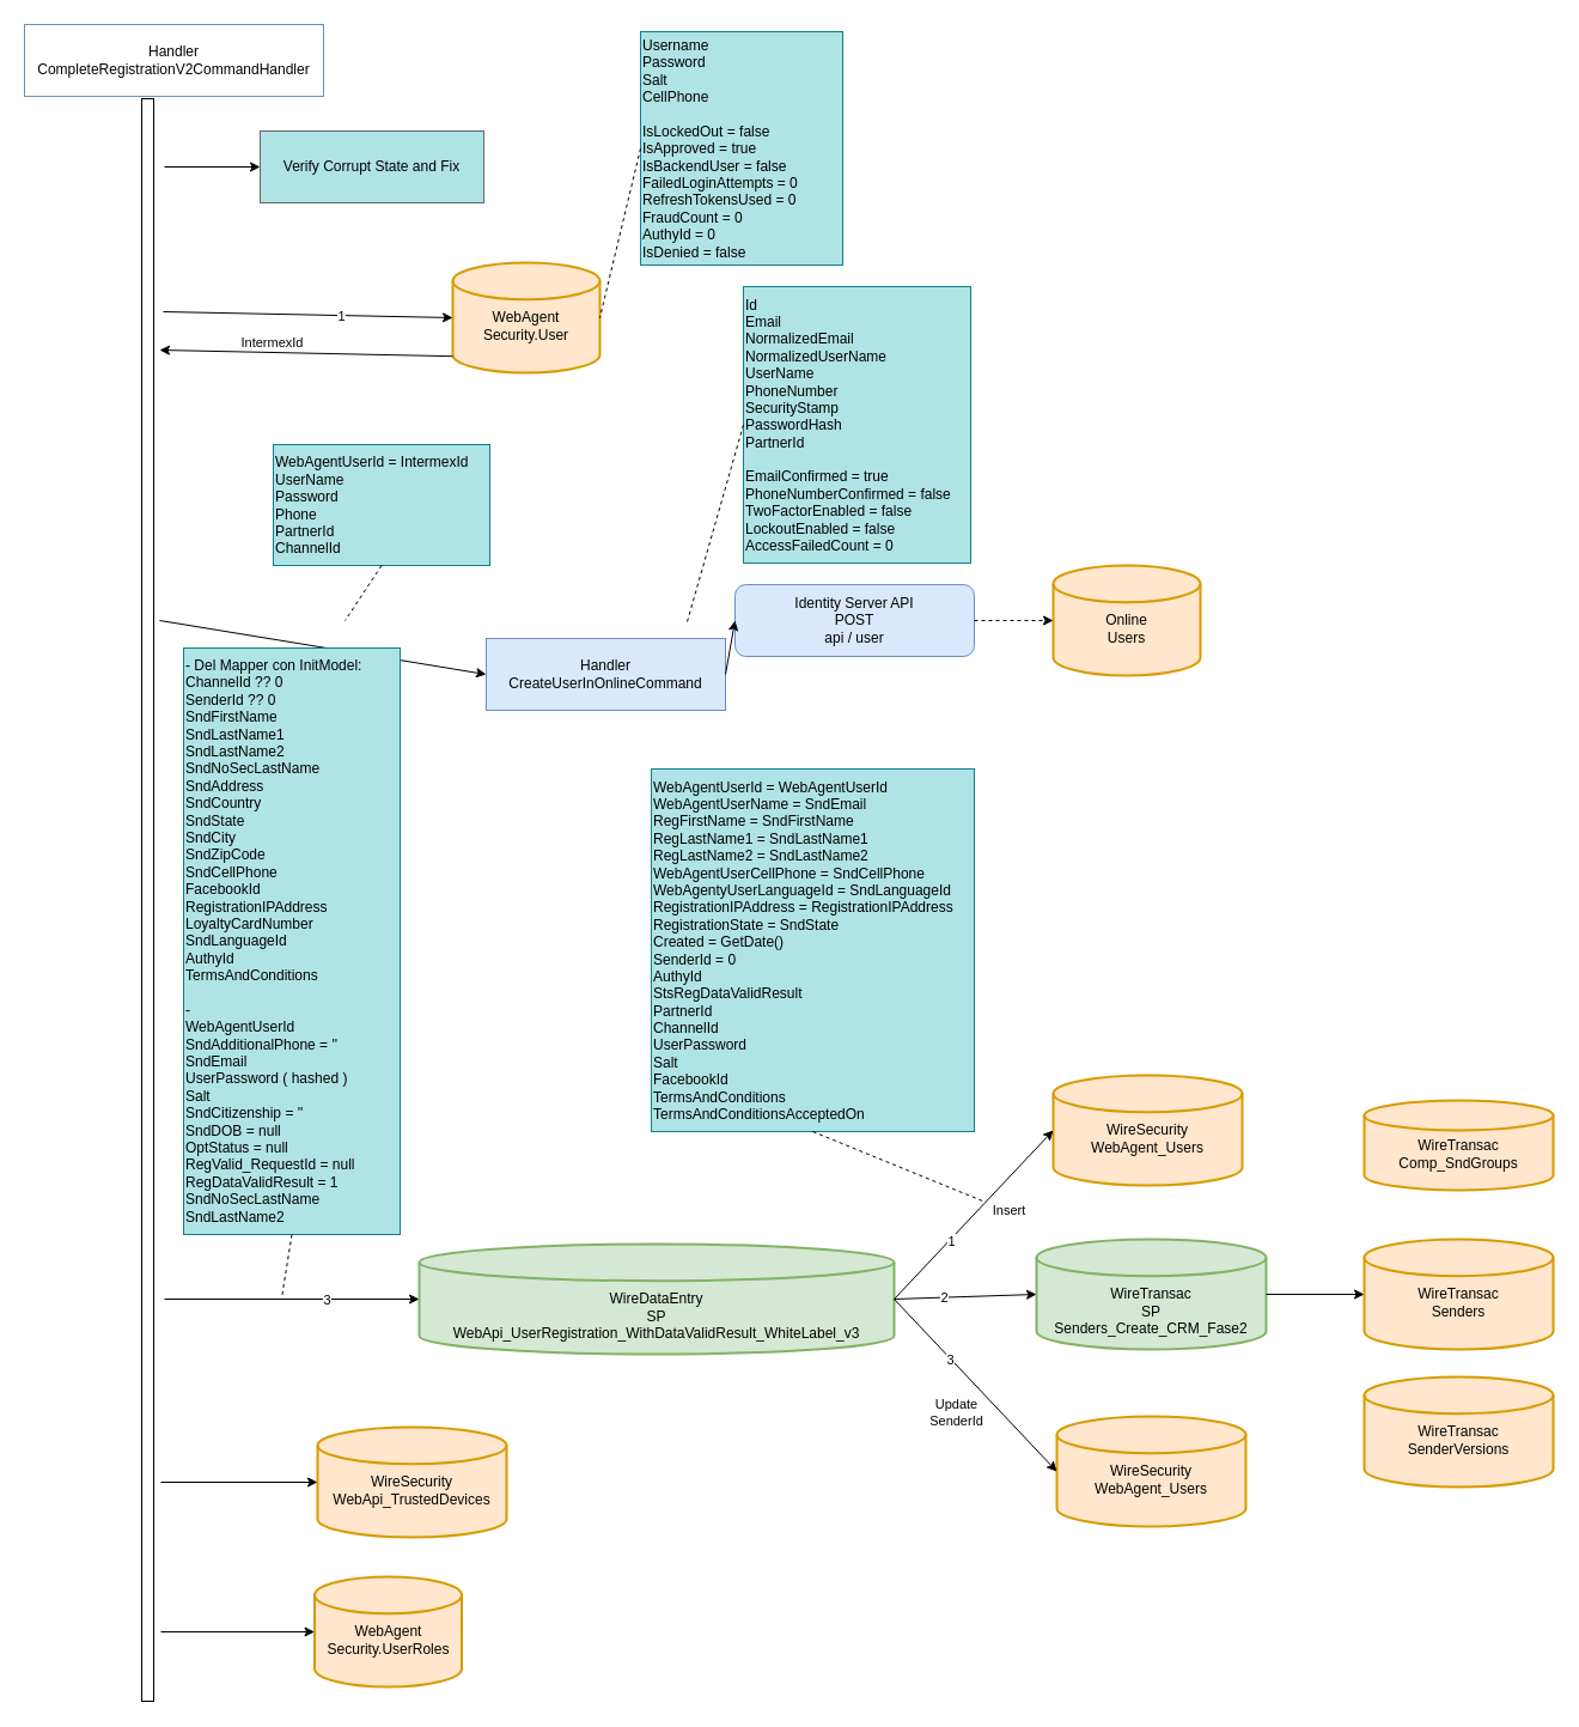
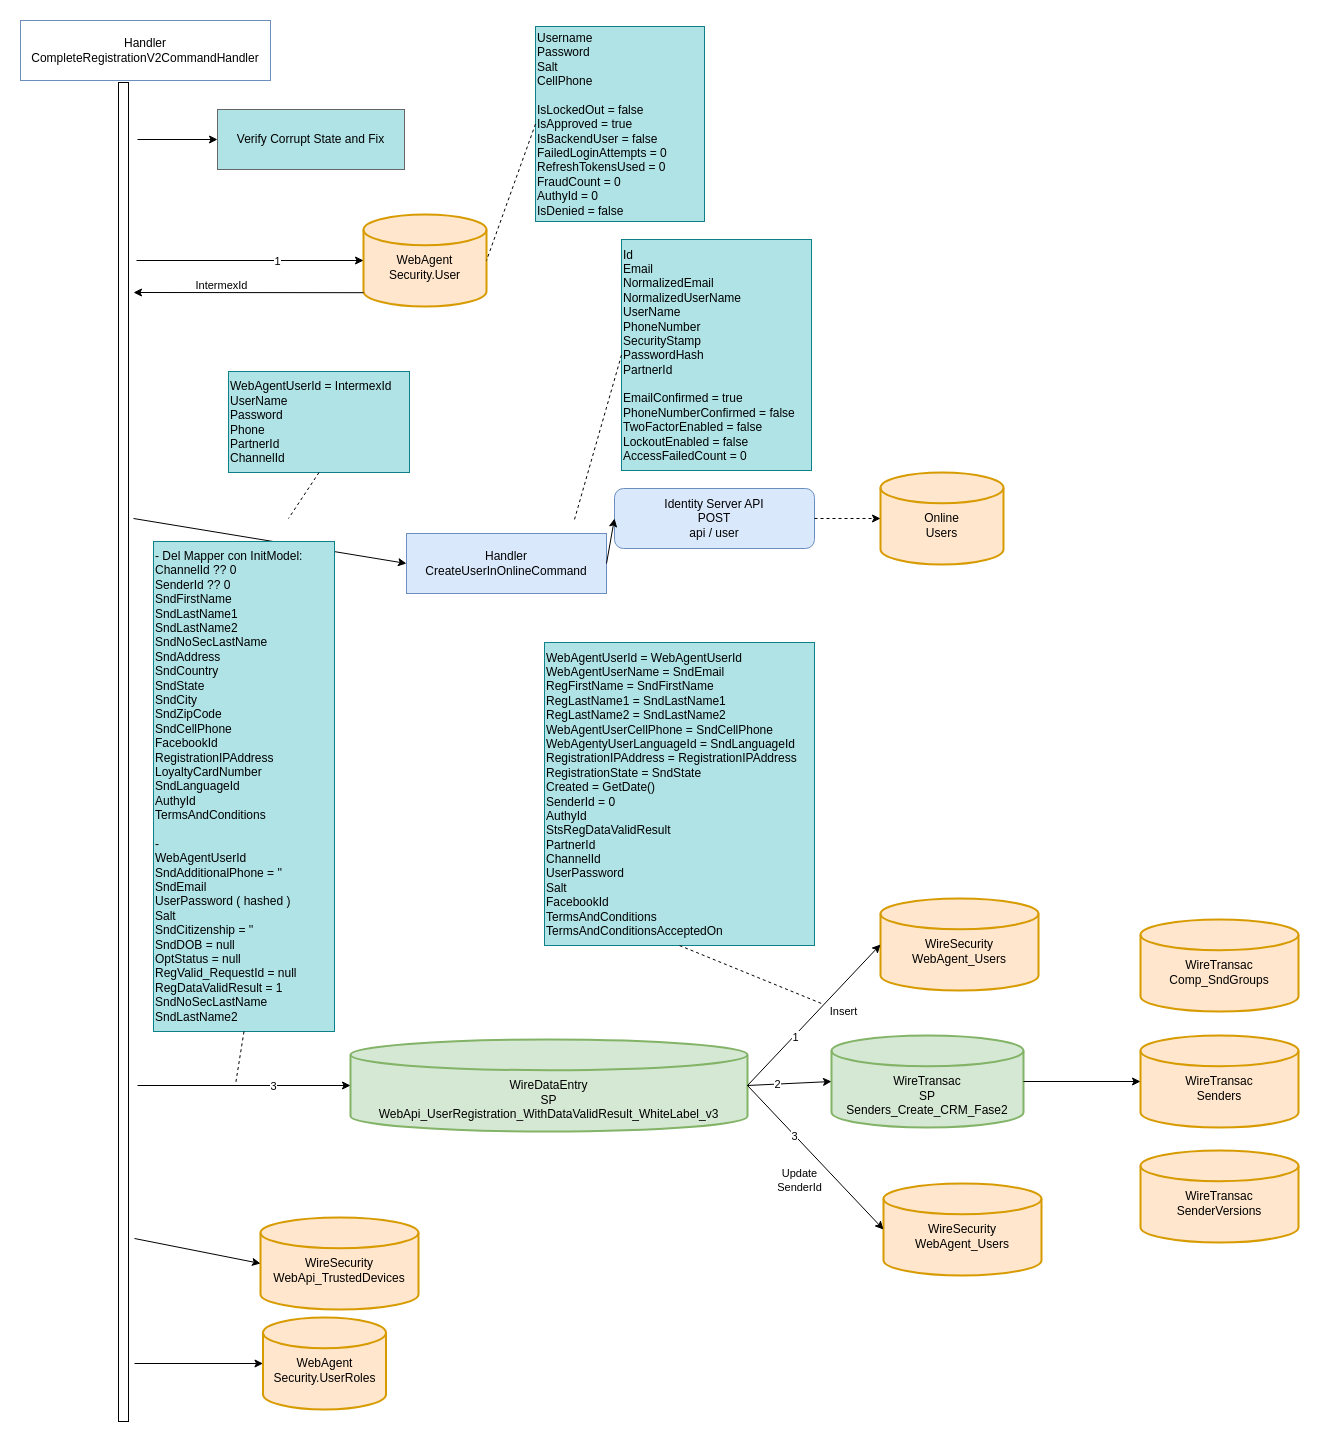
  <mxCell id="0" />
  <mxCell id="1" parent="0" />
  <mxCell id="2" value="&lt;font color=&quot;#000000&quot;&gt;Handler&lt;br&gt;CreateUserInOnlineCommand&lt;br&gt;&lt;/font&gt;" style="rounded=0;whiteSpace=wrap;html=1;fillColor=#dae8fc;strokeColor=#6c8ebf;" parent="1" vertex="1"><mxGeometry x="406" y="533" width="200" height="60" as="geometry" /></mxCell>
- <mxCell id="3" value="&lt;br&gt;WebAgent&lt;br&gt;Security.User" style="strokeWidth=2;html=1;shape=mxgraph.flowchart.database;whiteSpace=wrap;fillColor=#ffe6cc;strokeColor=#d79b00;" parent="1" vertex="1"><mxGeometry x="378" y="219" width="123" height="92" as="geometry" /></mxCell>
+ <mxCell id="3" value="&lt;br&gt;WebAgent&lt;br&gt;Security.User" style="strokeWidth=2;html=1;shape=mxgraph.flowchart.database;whiteSpace=wrap;fillColor=#ffe6cc;strokeColor=#d79b00;" parent="1" vertex="1"><mxGeometry x="363" y="214" width="123" height="92" as="geometry" /></mxCell>
  <mxCell id="4" value="&lt;font color=&quot;#000000&quot;&gt;Identity Server API&lt;br&gt;POST&lt;br&gt;api / user&lt;/font&gt;" style="whiteSpace=wrap;html=1;fillColor=#dae8fc;strokeColor=#6c8ebf;rounded=1;" parent="1" vertex="1"><mxGeometry x="614" y="488" width="200" height="60" as="geometry" /></mxCell>
  <mxCell id="5" value="" style="endArrow=classic;html=1;rounded=0;entryX=0;entryY=0.5;entryDx=0;entryDy=0;exitX=1;exitY=0.5;exitDx=0;exitDy=0;" parent="1" source="2" target="4" edge="1"><mxGeometry width="50" height="50" relative="1" as="geometry"><mxPoint x="563" y="579" as="sourcePoint" /><mxPoint x="658" y="579" as="targetPoint" /></mxGeometry></mxCell>
  <mxCell id="6" value="&lt;br&gt;Online&lt;br&gt;Users" style="strokeWidth=2;html=1;shape=mxgraph.flowchart.database;whiteSpace=wrap;fillColor=#ffe6cc;strokeColor=#d79b00;" parent="1" vertex="1"><mxGeometry x="880" y="472" width="123" height="92" as="geometry" /></mxCell>
  <mxCell id="7" value="&lt;br&gt;&lt;br&gt;WireDataEntry&lt;br&gt;SP&lt;br&gt;WebApi_UserRegistration_WithDataValidResult_WhiteLabel_v3" style="strokeWidth=2;html=1;shape=mxgraph.flowchart.database;whiteSpace=wrap;fillColor=#d5e8d4;strokeColor=#82b366;" parent="1" vertex="1"><mxGeometry x="350" y="1039" width="397" height="92" as="geometry" /></mxCell>
- <mxCell id="8" value="&lt;br&gt;WireSecurity&lt;br&gt;WebApi_TrustedDevices" style="strokeWidth=2;html=1;shape=mxgraph.flowchart.database;whiteSpace=wrap;fillColor=#ffe6cc;strokeColor=#d79b00;" parent="1" vertex="1"><mxGeometry x="265" y="1192" width="158" height="92" as="geometry" /></mxCell>
+ <mxCell id="8" value="&lt;br&gt;WireSecurity&lt;br&gt;WebApi_TrustedDevices" style="strokeWidth=2;html=1;shape=mxgraph.flowchart.database;whiteSpace=wrap;fillColor=#ffe6cc;strokeColor=#d79b00;" parent="1" vertex="1"><mxGeometry x="260" y="1217" width="158" height="92" as="geometry" /></mxCell>
  <mxCell id="9" value="&lt;br&gt;WebAgent&lt;br&gt;Security.UserRoles" style="strokeWidth=2;html=1;shape=mxgraph.flowchart.database;whiteSpace=wrap;fillColor=#ffe6cc;strokeColor=#d79b00;" parent="1" vertex="1"><mxGeometry x="262.5" y="1317" width="123" height="92" as="geometry" /></mxCell>
  <mxCell id="10" value="" style="endArrow=classic;html=1;rounded=0;entryX=0;entryY=0.5;entryDx=0;entryDy=0;entryPerimeter=0;exitX=1;exitY=0.5;exitDx=0;exitDy=0;dashed=1;" parent="1" source="4" target="6" edge="1"><mxGeometry width="50" height="50" relative="1" as="geometry"><mxPoint x="584" y="389" as="sourcePoint" /><mxPoint x="679" y="389" as="targetPoint" /></mxGeometry></mxCell>
  <mxCell id="11" value="" style="endArrow=classic;html=1;rounded=0;entryX=0;entryY=0.5;entryDx=0;entryDy=0;entryPerimeter=0;" parent="1" target="3" edge="1"><mxGeometry width="50" height="50" relative="1" as="geometry"><mxPoint x="136" y="260" as="sourcePoint" /><mxPoint x="301" y="257" as="targetPoint" /></mxGeometry></mxCell>
  <mxCell id="12" value="1" style="edgeLabel;html=1;align=center;verticalAlign=middle;resizable=0;points=[];" vertex="1" connectable="0" parent="11"><mxGeometry x="0.233" relative="1" as="geometry"><mxPoint as="offset" /></mxGeometry></mxCell>
  <mxCell id="13" value="" style="endArrow=classic;html=1;rounded=0;entryX=0;entryY=0.5;entryDx=0;entryDy=0;" parent="1" target="2" edge="1"><mxGeometry width="50" height="50" relative="1" as="geometry"><mxPoint x="133" y="518" as="sourcePoint" /><mxPoint x="251" y="508" as="targetPoint" /></mxGeometry></mxCell>
  <mxCell id="14" value="2" style="edgeLabel;html=1;align=center;verticalAlign=middle;resizable=0;points=[];" vertex="1" connectable="0" parent="13"><mxGeometry x="0.263" relative="1" as="geometry"><mxPoint as="offset" /></mxGeometry></mxCell>
  <mxCell id="15" value="&lt;font color=&quot;#000000&quot;&gt;Username&lt;br&gt;Password&lt;br&gt;Salt&lt;br&gt;&lt;/font&gt;CellPhone&lt;br&gt;&lt;font color=&quot;#000000&quot;&gt;&lt;br&gt;IsLockedOut = false&lt;br&gt;IsApproved = true&lt;br&gt;IsBackendUser = false&lt;br&gt;FailedLoginAttempts = 0&lt;br&gt;RefreshTokensUsed = 0&lt;br&gt;FraudCount = 0&lt;br&gt;AuthyId = 0&lt;br&gt;IsDenied = false&lt;br&gt;&lt;/font&gt;" style="text;html=1;strokeColor=#0e8088;fillColor=#b0e3e6;align=left;verticalAlign=middle;whiteSpace=wrap;rounded=0;" vertex="1" parent="1"><mxGeometry x="535" y="26" width="169" height="195" as="geometry" /></mxCell>
  <mxCell id="16" value="" style="endArrow=none;dashed=1;html=1;rounded=0;exitX=0;exitY=0.5;exitDx=0;exitDy=0;entryX=1;entryY=0.5;entryDx=0;entryDy=0;entryPerimeter=0;" edge="1" parent="1" source="15" target="3"><mxGeometry width="50" height="50" relative="1" as="geometry"><mxPoint x="862" y="860" as="sourcePoint" /><mxPoint x="912" y="823" as="targetPoint" /></mxGeometry></mxCell>
  <mxCell id="17" value="" style="endArrow=classic;html=1;rounded=0;exitX=0;exitY=0.85;exitDx=0;exitDy=0;exitPerimeter=0;" edge="1" parent="1" source="3"><mxGeometry width="50" height="50" relative="1" as="geometry"><mxPoint x="369" y="147" as="sourcePoint" /><mxPoint x="133" y="292" as="targetPoint" /></mxGeometry></mxCell>
  <mxCell id="18" value="IntermexId" style="edgeLabel;html=1;align=center;verticalAlign=middle;resizable=0;points=[];" vertex="1" connectable="0" parent="17"><mxGeometry x="0.422" y="1" relative="1" as="geometry"><mxPoint x="22" y="-9" as="offset" /></mxGeometry></mxCell>
  <mxCell id="19" value="WebAgentUserId = IntermexId&lt;br&gt;UserName&lt;br&gt;Password&lt;br&gt;Phone&lt;br&gt;PartnerId&lt;br&gt;ChannelId" style="text;html=1;strokeColor=#0e8088;fillColor=#b0e3e6;align=left;verticalAlign=middle;whiteSpace=wrap;rounded=0;" vertex="1" parent="1"><mxGeometry x="228" y="371" width="181" height="101" as="geometry" /></mxCell>
  <mxCell id="20" value="Id&lt;br&gt;Email&lt;br&gt;NormalizedEmail&lt;br&gt;NormalizedUserName&lt;br&gt;UserName&lt;br&gt;PhoneNumber&lt;br&gt;SecurityStamp&lt;br&gt;PasswordHash&lt;br&gt;PartnerId&lt;br&gt;&lt;br&gt;EmailConfirmed = true&lt;br&gt;PhoneNumberConfirmed = false&lt;br&gt;TwoFactorEnabled = false&lt;br&gt;LockoutEnabled = false&lt;br&gt;AccessFailedCount = 0" style="text;html=1;strokeColor=#0e8088;fillColor=#b0e3e6;align=left;verticalAlign=middle;whiteSpace=wrap;rounded=0;" vertex="1" parent="1"><mxGeometry x="621" y="239" width="190" height="231" as="geometry" /></mxCell>
  <mxCell id="21" value="" style="endArrow=none;dashed=1;html=1;rounded=0;exitX=0.5;exitY=1;exitDx=0;exitDy=0;" edge="1" parent="1" source="19"><mxGeometry width="50" height="50" relative="1" as="geometry"><mxPoint x="547" y="216" as="sourcePoint" /><mxPoint x="288" y="518" as="targetPoint" /></mxGeometry></mxCell>
  <mxCell id="22" value="" style="endArrow=none;dashed=1;html=1;rounded=0;exitX=0;exitY=0.5;exitDx=0;exitDy=0;" edge="1" parent="1" source="20"><mxGeometry width="50" height="50" relative="1" as="geometry"><mxPoint x="545" y="134" as="sourcePoint" /><mxPoint x="574" y="519" as="targetPoint" /></mxGeometry></mxCell>
  <mxCell id="23" value="&lt;font color=&quot;#000000&quot;&gt;Handler&lt;br&gt;CompleteRegistrationV2CommandHandler&lt;br&gt;&lt;/font&gt;" style="rounded=0;whiteSpace=wrap;html=1;fillColor=#ffffff;strokeColor=#6c8ebf;" vertex="1" parent="1"><mxGeometry x="20" y="20" width="250" height="60" as="geometry" /></mxCell>
  <mxCell id="24" value="" style="html=1;points=[];perimeter=orthogonalPerimeter;outlineConnect=0;targetShapes=umlLifeline;portConstraint=eastwest;newEdgeStyle={&quot;edgeStyle&quot;:&quot;elbowEdgeStyle&quot;,&quot;elbow&quot;:&quot;vertical&quot;,&quot;curved&quot;:0,&quot;rounded&quot;:0};" vertex="1" parent="1"><mxGeometry x="118" y="82" width="10" height="1339" as="geometry" /></mxCell>
  <mxCell id="25" value="- Del Mapper con InitModel:&lt;br&gt;ChannelId ?? 0&lt;br&gt;SenderId ?? 0&lt;br&gt;SndFirstName&lt;br&gt;SndLastName1&lt;br&gt;SndLastName2&lt;br&gt;SndNoSecLastName&lt;br&gt;SndAddress&lt;br&gt;SndCountry&lt;br&gt;SndState&lt;br&gt;SndCity&lt;br&gt;SndZipCode&lt;br&gt;SndCellPhone&lt;br&gt;FacebookId&lt;br&gt;RegistrationIPAddress&lt;br&gt;LoyaltyCardNumber&lt;br&gt;SndLanguageId&lt;br&gt;AuthyId&lt;br&gt;TermsAndConditions&lt;br&gt;&lt;br&gt;-&lt;br&gt;WebAgentUserId&lt;br&gt;SndAdditionalPhone = ''&lt;br&gt;SndEmail&lt;br&gt;UserPassword ( hashed )&lt;br&gt;Salt&lt;br&gt;SndCitizenship = ''&lt;br&gt;SndDOB = null&lt;br&gt;OptStatus = null&lt;br&gt;RegValid_RequestId = null&lt;br&gt;RegDataValidResult = 1&lt;br&gt;SndNoSecLastName&lt;br&gt;SndLastName2" style="text;html=1;strokeColor=#0e8088;fillColor=#b0e3e6;align=left;verticalAlign=middle;whiteSpace=wrap;rounded=0;" vertex="1" parent="1"><mxGeometry x="153" y="541" width="181" height="490" as="geometry" /></mxCell>
  <mxCell id="26" value="" style="endArrow=classic;html=1;rounded=0;entryX=0;entryY=0.5;entryDx=0;entryDy=0;entryPerimeter=0;" edge="1" parent="1" target="7"><mxGeometry width="50" height="50" relative="1" as="geometry"><mxPoint x="137" y="1085" as="sourcePoint" /><mxPoint x="338" y="1084.5" as="targetPoint" /></mxGeometry></mxCell>
  <mxCell id="27" value="3" style="edgeLabel;html=1;align=center;verticalAlign=middle;resizable=0;points=[];" vertex="1" connectable="0" parent="26"><mxGeometry x="0.263" relative="1" as="geometry"><mxPoint as="offset" /></mxGeometry></mxCell>
  <mxCell id="28" value="" style="endArrow=none;dashed=1;html=1;rounded=0;exitX=0.5;exitY=1;exitDx=0;exitDy=0;" edge="1" parent="1" source="25"><mxGeometry width="50" height="50" relative="1" as="geometry"><mxPoint x="329" y="482" as="sourcePoint" /><mxPoint x="235" y="1084" as="targetPoint" /></mxGeometry></mxCell>
  <mxCell id="29" value="&lt;br&gt;WireSecurity&lt;br&gt;WebAgent_Users" style="strokeWidth=2;html=1;shape=mxgraph.flowchart.database;whiteSpace=wrap;fillColor=#ffe6cc;strokeColor=#d79b00;" vertex="1" parent="1"><mxGeometry x="880" y="898" width="158" height="92" as="geometry" /></mxCell>
  <mxCell id="30" value="" style="endArrow=classic;html=1;rounded=0;exitX=1;exitY=0.5;exitDx=0;exitDy=0;exitPerimeter=0;entryX=0;entryY=0.5;entryDx=0;entryDy=0;entryPerimeter=0;" edge="1" parent="1" source="7" target="29"><mxGeometry width="50" height="50" relative="1" as="geometry"><mxPoint x="575" y="934" as="sourcePoint" /><mxPoint x="1130" y="686" as="targetPoint" /></mxGeometry></mxCell>
  <mxCell id="31" value="Insert" style="edgeLabel;html=1;align=center;verticalAlign=middle;resizable=0;points=[];" vertex="1" connectable="0" parent="30"><mxGeometry x="-0.227" y="-4" relative="1" as="geometry"><mxPoint x="41" y="-23" as="offset" /></mxGeometry></mxCell>
  <mxCell id="32" value="1" style="edgeLabel;html=1;align=center;verticalAlign=middle;resizable=0;points=[];" vertex="1" connectable="0" parent="30"><mxGeometry x="-0.299" y="-1" relative="1" as="geometry"><mxPoint as="offset" /></mxGeometry></mxCell>
- <mxCell id="33" value="&lt;br&gt;&lt;br&gt;WireTransac&lt;br&gt;SP&lt;br&gt;Senders_Create_CRM_Fase2" style="strokeWidth=2;html=1;shape=mxgraph.flowchart.database;whiteSpace=wrap;fillColor=#d5e8d4;strokeColor=#82b366;" vertex="1" parent="1"><mxGeometry x="866" y="1035" width="192" height="92" as="geometry" /></mxCell>
+ <mxCell id="33" value="&lt;br&gt;&lt;br&gt;WireTransac&lt;br&gt;SP&lt;br&gt;Senders_Create_CRM_Fase2" style="strokeWidth=2;html=1;shape=mxgraph.flowchart.database;whiteSpace=wrap;fillColor=#d5e8d4;strokeColor=#82b366;" vertex="1" parent="1"><mxGeometry x="831" y="1035" width="192" height="92" as="geometry" /></mxCell>
  <mxCell id="34" value="" style="endArrow=classic;html=1;rounded=0;exitX=1;exitY=0.5;exitDx=0;exitDy=0;exitPerimeter=0;entryX=0;entryY=0.5;entryDx=0;entryDy=0;entryPerimeter=0;" edge="1" parent="1" source="7" target="33"><mxGeometry width="50" height="50" relative="1" as="geometry"><mxPoint x="757" y="1095" as="sourcePoint" /><mxPoint x="890" y="954" as="targetPoint" /></mxGeometry></mxCell>
  <mxCell id="35" value="2" style="edgeLabel;html=1;align=center;verticalAlign=middle;resizable=0;points=[];" vertex="1" connectable="0" parent="34"><mxGeometry x="-0.307" relative="1" as="geometry"><mxPoint x="1" as="offset" /></mxGeometry></mxCell>
- <mxCell id="36" value="&lt;br&gt;WireTransac&lt;br&gt;Comp_SndGroups" style="strokeWidth=2;html=1;shape=mxgraph.flowchart.database;whiteSpace=wrap;fillColor=#ffe6cc;strokeColor=#d79b00;" vertex="1" parent="1"><mxGeometry x="1140" y="919" width="158" height="75" as="geometry" /></mxCell>
+ <mxCell id="36" value="&lt;br&gt;WireTransac&lt;br&gt;Comp_SndGroups" style="strokeWidth=2;html=1;shape=mxgraph.flowchart.database;whiteSpace=wrap;fillColor=#ffe6cc;strokeColor=#d79b00;" vertex="1" parent="1"><mxGeometry x="1140" y="919" width="158" height="92" as="geometry" /></mxCell>
  <mxCell id="37" value="&lt;br&gt;WireTransac&lt;br&gt;Senders" style="strokeWidth=2;html=1;shape=mxgraph.flowchart.database;whiteSpace=wrap;fillColor=#ffe6cc;strokeColor=#d79b00;" vertex="1" parent="1"><mxGeometry x="1140" y="1035" width="158" height="92" as="geometry" /></mxCell>
  <mxCell id="38" value="" style="endArrow=classic;html=1;rounded=0;exitX=1;exitY=0.5;exitDx=0;exitDy=0;exitPerimeter=0;entryX=0;entryY=0.5;entryDx=0;entryDy=0;entryPerimeter=0;" edge="1" parent="1" source="33" target="37"><mxGeometry width="50" height="50" relative="1" as="geometry"><mxPoint x="1068" y="1091" as="sourcePoint" /><mxPoint x="1146" y="976" as="targetPoint" /></mxGeometry></mxCell>
  <mxCell id="39" value="&lt;br&gt;WireTransac&lt;br&gt;SenderVersions" style="strokeWidth=2;html=1;shape=mxgraph.flowchart.database;whiteSpace=wrap;fillColor=#ffe6cc;strokeColor=#d79b00;" vertex="1" parent="1"><mxGeometry x="1140" y="1150" width="158" height="92" as="geometry" /></mxCell>
  <mxCell id="40" value="WebAgentUserId = WebAgentUserId&lt;br&gt;WebAgentUserName = SndEmail&lt;br&gt;RegFirstName = SndFirstName&lt;br&gt;RegLastName1 = SndLastName1&lt;br style=&quot;border-color: var(--border-color);&quot;&gt;RegLastName2 = SndLastName2&lt;br&gt;WebAgentUserCellPhone = SndCellPhone&lt;br&gt;WebAgentyUserLanguageId = SndLanguageId&lt;br style=&quot;border-color: var(--border-color);&quot;&gt;RegistrationIPAddress = RegistrationIPAddress&lt;br&gt;RegistrationState = SndState&lt;br&gt;Created = GetDate()&lt;br&gt;SenderId = 0&lt;br&gt;AuthyId&lt;br&gt;StsRegDataValidResult&lt;br&gt;PartnerId&lt;br&gt;ChannelId&lt;br&gt;UserPassword&lt;br&gt;Salt&lt;br&gt;FacebookId&lt;br&gt;TermsAndConditions&lt;br&gt;TermsAndConditionsAcceptedOn&lt;br&gt;" style="text;html=1;strokeColor=#0e8088;fillColor=#b0e3e6;align=left;verticalAlign=middle;whiteSpace=wrap;rounded=0;" vertex="1" parent="1"><mxGeometry x="544" y="642" width="270" height="303" as="geometry" /></mxCell>
  <mxCell id="41" value="" style="endArrow=none;dashed=1;html=1;rounded=0;exitX=0.5;exitY=1;exitDx=0;exitDy=0;" edge="1" parent="1" source="40"><mxGeometry width="50" height="50" relative="1" as="geometry"><mxPoint x="254" y="1041" as="sourcePoint" /><mxPoint x="821" y="1003" as="targetPoint" /></mxGeometry></mxCell>
  <mxCell id="42" value="&lt;br&gt;WireSecurity&lt;br&gt;WebAgent_Users" style="strokeWidth=2;html=1;shape=mxgraph.flowchart.database;whiteSpace=wrap;fillColor=#ffe6cc;strokeColor=#d79b00;" vertex="1" parent="1"><mxGeometry x="883" y="1183" width="158" height="92" as="geometry" /></mxCell>
  <mxCell id="43" value="" style="endArrow=classic;html=1;rounded=0;exitX=1;exitY=0.5;exitDx=0;exitDy=0;exitPerimeter=0;entryX=0;entryY=0.5;entryDx=0;entryDy=0;entryPerimeter=0;" edge="1" parent="1" source="7" target="42"><mxGeometry width="50" height="50" relative="1" as="geometry"><mxPoint x="757" y="1095" as="sourcePoint" /><mxPoint x="890" y="954" as="targetPoint" /></mxGeometry></mxCell>
  <mxCell id="44" value="Update&lt;br&gt;SenderId" style="edgeLabel;html=1;align=center;verticalAlign=middle;resizable=0;points=[];" vertex="1" connectable="0" parent="43"><mxGeometry x="-0.227" y="-4" relative="1" as="geometry"><mxPoint x="2" y="36" as="offset" /></mxGeometry></mxCell>
  <mxCell id="45" value="3" style="edgeLabel;html=1;align=center;verticalAlign=middle;resizable=0;points=[];" vertex="1" connectable="0" parent="43"><mxGeometry x="-0.299" y="-1" relative="1" as="geometry"><mxPoint as="offset" /></mxGeometry></mxCell>
  <mxCell id="46" value="&lt;font color=&quot;#000000&quot;&gt;Verify Corrupt State and Fix&lt;br&gt;&lt;/font&gt;" style="rounded=0;whiteSpace=wrap;html=1;fillColor=#b0e3e6;strokeColor=#666666;fontColor=#333333;" vertex="1" parent="1"><mxGeometry x="217" y="109" width="187" height="60" as="geometry" /></mxCell>
  <mxCell id="47" value="" style="endArrow=classic;html=1;rounded=0;entryX=0;entryY=0.5;entryDx=0;entryDy=0;" edge="1" parent="1" target="46"><mxGeometry width="50" height="50" relative="1" as="geometry"><mxPoint x="137" y="139" as="sourcePoint" /><mxPoint x="212" y="138.5" as="targetPoint" /></mxGeometry></mxCell>
  <mxCell id="48" value="" style="endArrow=classic;html=1;rounded=0;entryX=0;entryY=0.5;entryDx=0;entryDy=0;entryPerimeter=0;" edge="1" parent="1" target="8"><mxGeometry width="50" height="50" relative="1" as="geometry"><mxPoint x="134" y="1238" as="sourcePoint" /><mxPoint x="360" y="1095" as="targetPoint" /></mxGeometry></mxCell>
  <mxCell id="49" value="" style="endArrow=classic;html=1;rounded=0;entryX=0;entryY=0.5;entryDx=0;entryDy=0;entryPerimeter=0;" edge="1" parent="1" target="9"><mxGeometry width="50" height="50" relative="1" as="geometry"><mxPoint x="134" y="1363" as="sourcePoint" /><mxPoint x="275" y="1248" as="targetPoint" /></mxGeometry></mxCell>
